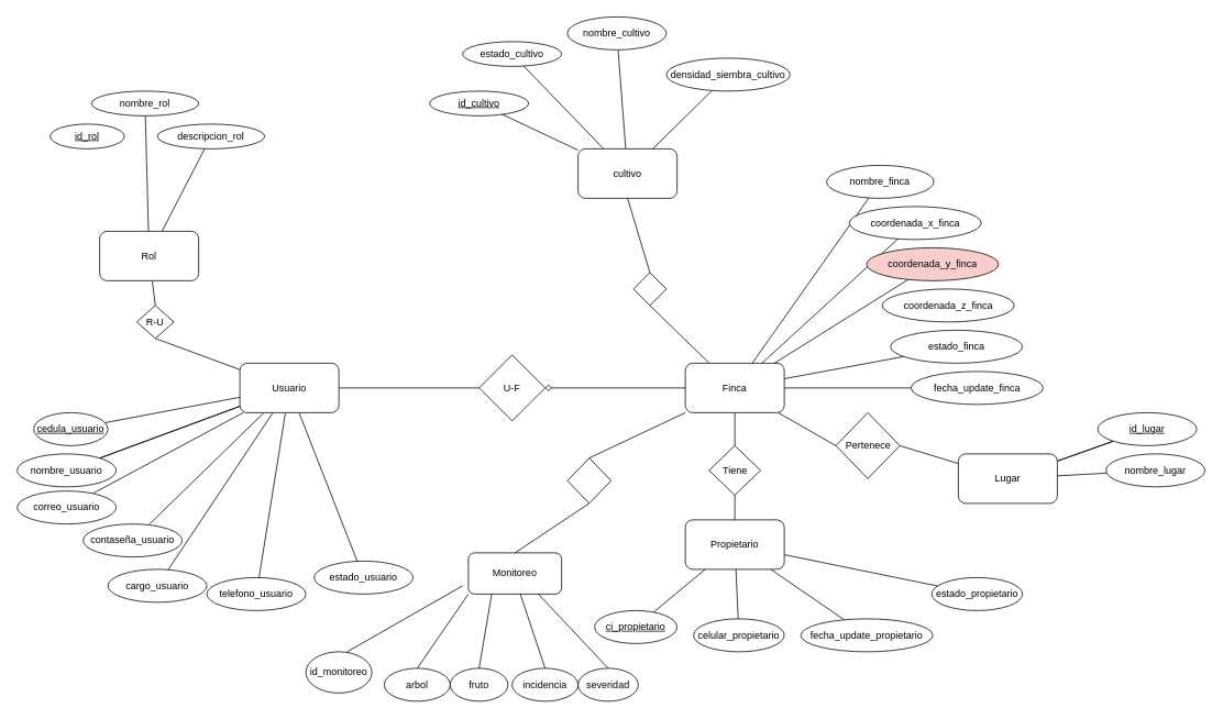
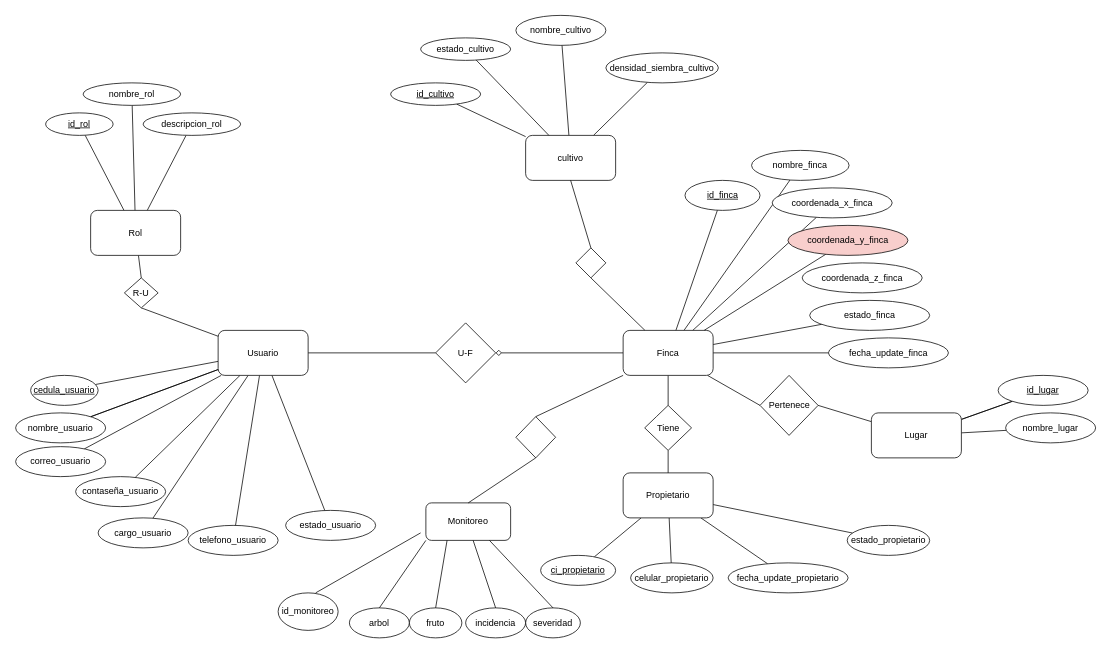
  <mxCell id="0" />
  <mxCell id="1" parent="0" />
  <mxCell id="2" value="" style="edgeStyle=none;rounded=0;orthogonalLoop=1;jettySize=auto;html=1;endArrow=none;endFill=0;" edge="1" parent="1" source="12" target="21"><mxGeometry relative="1" as="geometry" /></mxCell>
  <mxCell id="3" value="" style="edgeStyle=none;rounded=0;orthogonalLoop=1;jettySize=auto;html=1;endArrow=none;endFill=0;entryX=0.5;entryY=1;entryDx=0;entryDy=0;" edge="1" parent="1" source="12" target="22"><mxGeometry relative="1" as="geometry" /></mxCell>
  <mxCell id="4" value="" style="edgeStyle=none;rounded=0;orthogonalLoop=1;jettySize=auto;html=1;endArrow=none;endFill=0;" edge="1" parent="1" source="12" target="21"><mxGeometry relative="1" as="geometry" /></mxCell>
  <mxCell id="5" style="edgeStyle=none;rounded=0;orthogonalLoop=1;jettySize=auto;html=1;endArrow=none;endFill=0;" edge="1" parent="1" source="12" target="23"><mxGeometry relative="1" as="geometry" /></mxCell>
  <mxCell id="6" style="edgeStyle=none;rounded=0;orthogonalLoop=1;jettySize=auto;html=1;endArrow=none;endFill=0;" edge="1" parent="1" source="12" target="25"><mxGeometry relative="1" as="geometry" /></mxCell>
  <mxCell id="7" style="edgeStyle=none;rounded=0;orthogonalLoop=1;jettySize=auto;html=1;endArrow=none;endFill=0;" edge="1" parent="1" source="12" target="26"><mxGeometry relative="1" as="geometry" /></mxCell>
  <mxCell id="8" style="edgeStyle=none;rounded=0;orthogonalLoop=1;jettySize=auto;html=1;endArrow=none;endFill=0;" edge="1" parent="1" source="12" target="27"><mxGeometry relative="1" as="geometry" /></mxCell>
  <mxCell id="9" style="edgeStyle=none;rounded=0;orthogonalLoop=1;jettySize=auto;html=1;endArrow=none;endFill=0;" edge="1" parent="1" source="12" target="28"><mxGeometry relative="1" as="geometry" /></mxCell>
  <mxCell id="10" style="edgeStyle=none;rounded=0;orthogonalLoop=1;jettySize=auto;html=1;endArrow=none;endFill=0;" edge="1" parent="1" source="12" target="24"><mxGeometry relative="1" as="geometry" /></mxCell>
  <mxCell id="11" value="" style="edgeStyle=none;rounded=0;orthogonalLoop=1;jettySize=auto;html=1;endArrow=none;endFill=0;" edge="1" parent="1" source="12" target="76"><mxGeometry relative="1" as="geometry" /></mxCell>
  <mxCell id="12" value="Usuario" style="rounded=1;whiteSpace=wrap;html=1;" parent="1" vertex="1"><mxGeometry x="290" y="440" width="120" height="60" as="geometry" /></mxCell>
+ <mxCell id="13" style="rounded=0;orthogonalLoop=1;jettySize=auto;html=1;endArrow=none;endFill=0;" edge="1" parent="1" source="17" target="18"><mxGeometry relative="1" as="geometry" /></mxCell>
  <mxCell id="14" style="rounded=0;orthogonalLoop=1;jettySize=auto;html=1;endArrow=none;endFill=0;" edge="1" parent="1" source="17" target="20"><mxGeometry relative="1" as="geometry" /></mxCell>
  <mxCell id="15" style="edgeStyle=none;rounded=0;orthogonalLoop=1;jettySize=auto;html=1;endArrow=none;endFill=0;" edge="1" parent="1" source="17" target="19"><mxGeometry relative="1" as="geometry" /></mxCell>
  <mxCell id="16" style="edgeStyle=none;rounded=0;orthogonalLoop=1;jettySize=auto;html=1;entryX=0.5;entryY=0;entryDx=0;entryDy=0;endArrow=none;endFill=0;" edge="1" parent="1" source="17" target="22"><mxGeometry relative="1" as="geometry" /></mxCell>
  <mxCell id="17" value="Rol" style="rounded=1;whiteSpace=wrap;html=1;" vertex="1" parent="1"><mxGeometry x="120" y="280" width="120" height="60" as="geometry" /></mxCell>
  <mxCell id="18" value="&lt;u&gt;id_rol&lt;/u&gt;" style="ellipse;whiteSpace=wrap;html=1;" vertex="1" parent="1"><mxGeometry x="60" y="150" width="90" height="30" as="geometry" /></mxCell>
  <mxCell id="19" value="nombre_rol" style="ellipse;whiteSpace=wrap;html=1;" vertex="1" parent="1"><mxGeometry x="110" y="110" width="130" height="30" as="geometry" /></mxCell>
  <mxCell id="20" value="descripcion_rol" style="ellipse;whiteSpace=wrap;html=1;" vertex="1" parent="1"><mxGeometry x="190" y="150" width="130" height="30" as="geometry" /></mxCell>
  <mxCell id="21" value="nombre_usuario" style="ellipse;whiteSpace=wrap;html=1;rounded=1;" vertex="1" parent="1"><mxGeometry x="20" y="550" width="120" height="40" as="geometry" /></mxCell>
  <mxCell id="22" value="R-U" style="rhombus;whiteSpace=wrap;html=1;rounded=1;arcSize=0;" vertex="1" parent="1"><mxGeometry x="165" y="370" width="45" height="40" as="geometry" /></mxCell>
  <mxCell id="23" value="&lt;u&gt;cedula_usuario&lt;/u&gt;" style="ellipse;whiteSpace=wrap;html=1;rounded=1;" vertex="1" parent="1"><mxGeometry x="40" y="500" width="90" height="40" as="geometry" /></mxCell>
  <mxCell id="24" value="correo_usuario" style="ellipse;whiteSpace=wrap;html=1;rounded=1;" vertex="1" parent="1"><mxGeometry x="20" y="595" width="120" height="40" as="geometry" /></mxCell>
  <mxCell id="25" value="cargo_usuario" style="ellipse;whiteSpace=wrap;html=1;rounded=1;" vertex="1" parent="1"><mxGeometry x="130" y="690" width="120" height="40" as="geometry" /></mxCell>
  <mxCell id="26" value="telefono_usuario" style="ellipse;whiteSpace=wrap;html=1;rounded=1;" vertex="1" parent="1"><mxGeometry x="250" y="700" width="120" height="40" as="geometry" /></mxCell>
  <mxCell id="27" value="estado_usuario" style="ellipse;whiteSpace=wrap;html=1;rounded=1;" vertex="1" parent="1"><mxGeometry x="380" y="680" width="120" height="40" as="geometry" /></mxCell>
  <mxCell id="28" value="contaseña_usuario" style="ellipse;whiteSpace=wrap;html=1;rounded=1;" vertex="1" parent="1"><mxGeometry x="100" y="635" width="120" height="40" as="geometry" /></mxCell>
  <mxCell id="29" value="" style="edgeStyle=none;rounded=0;orthogonalLoop=1;jettySize=auto;html=1;endArrow=none;endFill=0;" edge="1" parent="1" source="32" target="33"><mxGeometry relative="1" as="geometry" /></mxCell>
  <mxCell id="30" style="edgeStyle=none;rounded=0;orthogonalLoop=1;jettySize=auto;html=1;endArrow=none;endFill=0;" edge="1" parent="1" source="32" target="34"><mxGeometry relative="1" as="geometry" /></mxCell>
  <mxCell id="31" style="edgeStyle=none;rounded=0;orthogonalLoop=1;jettySize=auto;html=1;endArrow=none;endFill=0;" edge="1" parent="1" source="32" target="35"><mxGeometry relative="1" as="geometry" /></mxCell>
  <mxCell id="32" value="cultivo" style="rounded=1;whiteSpace=wrap;html=1;" vertex="1" parent="1"><mxGeometry x="700" y="180" width="120" height="60" as="geometry" /></mxCell>
  <mxCell id="33" value="&lt;u&gt;id_cultivo&lt;/u&gt;" style="ellipse;whiteSpace=wrap;html=1;rounded=1;" vertex="1" parent="1"><mxGeometry x="520" y="110" width="120" height="30" as="geometry" /></mxCell>
  <mxCell id="34" value="nombre_cultivo" style="ellipse;whiteSpace=wrap;html=1;rounded=1;" vertex="1" parent="1"><mxGeometry x="687" y="20" width="120" height="40" as="geometry" /></mxCell>
  <mxCell id="35" value="densidad_siembra_cultivo" style="ellipse;whiteSpace=wrap;html=1;rounded=1;" vertex="1" parent="1"><mxGeometry x="807" y="70" width="150" height="40" as="geometry" /></mxCell>
+ <mxCell id="36" value="" style="edgeStyle=none;rounded=0;orthogonalLoop=1;jettySize=auto;html=1;endArrow=none;endFill=0;" edge="1" parent="1" source="46" target="47"><mxGeometry relative="1" as="geometry" /></mxCell>
  <mxCell id="37" style="edgeStyle=none;rounded=0;orthogonalLoop=1;jettySize=auto;html=1;endArrow=none;endFill=0;" edge="1" parent="1" source="46" target="48"><mxGeometry relative="1" as="geometry" /></mxCell>
  <mxCell id="38" value="" style="edgeStyle=none;rounded=0;orthogonalLoop=1;jettySize=auto;html=1;endArrow=none;endFill=0;entryX=0.5;entryY=0;entryDx=0;entryDy=0;" edge="1" parent="1" source="46" target="58"><mxGeometry relative="1" as="geometry" /></mxCell>
  <mxCell id="39" style="edgeStyle=none;rounded=0;orthogonalLoop=1;jettySize=auto;html=1;endArrow=none;endFill=0;" edge="1" parent="1" source="46" target="59"><mxGeometry relative="1" as="geometry" /></mxCell>
  <mxCell id="40" style="edgeStyle=none;rounded=0;orthogonalLoop=1;jettySize=auto;html=1;endArrow=none;endFill=0;" edge="1" parent="1" source="46" target="60"><mxGeometry relative="1" as="geometry" /></mxCell>
  <mxCell id="41" value="" style="edgeStyle=none;rounded=0;orthogonalLoop=1;jettySize=auto;html=1;endArrow=none;endFill=0;entryX=0.5;entryY=1;entryDx=0;entryDy=0;" edge="1" parent="1" source="46" target="63"><mxGeometry relative="1" as="geometry" /></mxCell>
  <mxCell id="42" style="edgeStyle=none;rounded=0;orthogonalLoop=1;jettySize=auto;html=1;endArrow=none;endFill=0;" edge="1" parent="1" source="46" target="64"><mxGeometry relative="1" as="geometry" /></mxCell>
  <mxCell id="43" value="" style="edgeStyle=none;rounded=0;orthogonalLoop=1;jettySize=auto;html=1;endArrow=none;endFill=0;entryX=0;entryY=0.5;entryDx=0;entryDy=0;" edge="1" parent="1" source="46" target="73"><mxGeometry relative="1" as="geometry" /></mxCell>
  <mxCell id="44" style="edgeStyle=none;rounded=0;orthogonalLoop=1;jettySize=auto;html=1;endArrow=diamond;endFill=0;entryX=1;entryY=0.5;entryDx=0;entryDy=0;" edge="1" parent="1" source="46" target="76"><mxGeometry relative="1" as="geometry"><mxPoint x="540" y="460" as="targetPoint" /></mxGeometry></mxCell>
  <mxCell id="45" style="edgeStyle=none;rounded=0;orthogonalLoop=1;jettySize=auto;html=1;endArrow=none;endFill=0;" edge="1" parent="1" source="46" target="77"><mxGeometry relative="1" as="geometry" /></mxCell>
  <mxCell id="46" value="Finca" style="rounded=1;whiteSpace=wrap;html=1;" vertex="1" parent="1"><mxGeometry x="830" y="440" width="120" height="60" as="geometry" /></mxCell>
+ <mxCell id="47" value="&lt;u&gt;id_finca&lt;/u&gt;" style="ellipse;whiteSpace=wrap;html=1;rounded=1;" vertex="1" parent="1"><mxGeometry x="912.5" y="240" width="100" height="40" as="geometry" /></mxCell>
  <mxCell id="48" value="nombre_finca" style="ellipse;whiteSpace=wrap;html=1;rounded=1;" vertex="1" parent="1"><mxGeometry x="1001.25" y="200" width="130" height="40" as="geometry" /></mxCell>
  <mxCell id="49" value="" style="edgeStyle=none;rounded=0;orthogonalLoop=1;jettySize=auto;html=1;endArrow=none;endFill=0;" edge="1" parent="1" source="54" target="55"><mxGeometry relative="1" as="geometry" /></mxCell>
  <mxCell id="50" style="edgeStyle=none;rounded=0;orthogonalLoop=1;jettySize=auto;html=1;endArrow=none;endFill=0;" edge="1" parent="1" source="54" target="57"><mxGeometry relative="1" as="geometry" /></mxCell>
  <mxCell id="51" style="edgeStyle=none;rounded=0;orthogonalLoop=1;jettySize=auto;html=1;endArrow=none;endFill=0;" edge="1" parent="1" source="54" target="56"><mxGeometry relative="1" as="geometry" /></mxCell>
  <mxCell id="52" style="edgeStyle=none;rounded=0;orthogonalLoop=1;jettySize=auto;html=1;entryX=0.5;entryY=1;entryDx=0;entryDy=0;endArrow=none;endFill=0;" edge="1" parent="1" source="54" target="58"><mxGeometry relative="1" as="geometry" /></mxCell>
  <mxCell id="53" style="edgeStyle=none;rounded=0;orthogonalLoop=1;jettySize=auto;html=1;endArrow=none;endFill=0;" edge="1" parent="1" source="54" target="65"><mxGeometry relative="1" as="geometry" /></mxCell>
  <mxCell id="54" value="Propietario" style="rounded=1;whiteSpace=wrap;html=1;" vertex="1" parent="1"><mxGeometry x="830" y="630" width="120" height="60" as="geometry" /></mxCell>
  <mxCell id="55" value="&lt;u&gt;ci_propietario&lt;/u&gt;" style="ellipse;whiteSpace=wrap;html=1;rounded=1;" vertex="1" parent="1"><mxGeometry x="720" y="740" width="100" height="40" as="geometry" /></mxCell>
  <mxCell id="56" value="fecha_update_propietario" style="ellipse;whiteSpace=wrap;html=1;rounded=1;" vertex="1" parent="1"><mxGeometry x="970" y="750" width="160" height="40" as="geometry" /></mxCell>
  <mxCell id="57" value="celular_propietario" style="ellipse;whiteSpace=wrap;html=1;rounded=1;" vertex="1" parent="1"><mxGeometry x="840" y="750" width="110" height="40" as="geometry" /></mxCell>
  <mxCell id="58" value="Tiene" style="rhombus;whiteSpace=wrap;html=1;rounded=1;arcSize=0;" vertex="1" parent="1"><mxGeometry x="858.75" y="540" width="62.5" height="60" as="geometry" /></mxCell>
  <mxCell id="59" value="coordenada_x_finca" style="ellipse;whiteSpace=wrap;html=1;rounded=1;" vertex="1" parent="1"><mxGeometry x="1028.75" y="250" width="160" height="40" as="geometry" /></mxCell>
  <mxCell id="60" value="coordenada_y_finca" style="ellipse;whiteSpace=wrap;html=1;rounded=1;fillColor=#f8cecc;" vertex="1" parent="1"><mxGeometry x="1049.75" y="300" width="160" height="40" as="geometry" /></mxCell>
  <mxCell id="61" value="coordenada_z_finca" style="ellipse;whiteSpace=wrap;html=1;rounded=1;" vertex="1" parent="1"><mxGeometry x="1068.75" y="350" width="160" height="40" as="geometry" /></mxCell>
  <mxCell id="62" style="edgeStyle=none;rounded=0;orthogonalLoop=1;jettySize=auto;html=1;endArrow=none;endFill=0;exitX=0.5;exitY=0;exitDx=0;exitDy=0;entryX=0.5;entryY=1;entryDx=0;entryDy=0;" edge="1" parent="1" source="63" target="32"><mxGeometry relative="1" as="geometry"><mxPoint x="787" y="280" as="targetPoint" /></mxGeometry></mxCell>
  <mxCell id="63" value="" style="rhombus;whiteSpace=wrap;html=1;rounded=1;arcSize=0;" vertex="1" parent="1"><mxGeometry x="767" y="330" width="40" height="40" as="geometry" /></mxCell>
  <mxCell id="64" value="estado_finca" style="ellipse;whiteSpace=wrap;html=1;rounded=1;" vertex="1" parent="1"><mxGeometry x="1078.75" y="400" width="160" height="40" as="geometry" /></mxCell>
  <mxCell id="65" value="estado_propietario" style="ellipse;whiteSpace=wrap;html=1;rounded=1;" vertex="1" parent="1"><mxGeometry x="1128.75" y="700" width="110" height="40" as="geometry" /></mxCell>
  <mxCell id="66" value="" style="edgeStyle=none;rounded=0;orthogonalLoop=1;jettySize=auto;html=1;endArrow=none;endFill=0;" edge="1" parent="1" source="70" target="71"><mxGeometry relative="1" as="geometry" /></mxCell>
  <mxCell id="67" value="" style="edgeStyle=none;rounded=0;orthogonalLoop=1;jettySize=auto;html=1;endArrow=none;endFill=0;" edge="1" parent="1" source="70" target="71"><mxGeometry relative="1" as="geometry" /></mxCell>
  <mxCell id="68" value="" style="edgeStyle=none;rounded=0;orthogonalLoop=1;jettySize=auto;html=1;endArrow=none;endFill=0;" edge="1" parent="1" source="70" target="72"><mxGeometry relative="1" as="geometry" /></mxCell>
  <mxCell id="69" style="edgeStyle=none;rounded=0;orthogonalLoop=1;jettySize=auto;html=1;entryX=1;entryY=0.5;entryDx=0;entryDy=0;endArrow=none;endFill=0;" edge="1" parent="1" source="70" target="73"><mxGeometry relative="1" as="geometry" /></mxCell>
  <mxCell id="70" value="Lugar" style="rounded=1;whiteSpace=wrap;html=1;" vertex="1" parent="1"><mxGeometry x="1161" y="550" width="120" height="60" as="geometry" /></mxCell>
  <mxCell id="71" value="&lt;u&gt;id_lugar&lt;/u&gt;" style="ellipse;whiteSpace=wrap;html=1;rounded=1;" vertex="1" parent="1"><mxGeometry x="1330" y="500" width="120" height="40" as="geometry" /></mxCell>
  <mxCell id="72" value="nombre_lugar" style="ellipse;whiteSpace=wrap;html=1;rounded=1;" vertex="1" parent="1"><mxGeometry x="1340" y="550" width="120" height="40" as="geometry" /></mxCell>
  <mxCell id="73" value="Pertenece" style="rhombus;whiteSpace=wrap;html=1;rounded=1;arcSize=0;" vertex="1" parent="1"><mxGeometry x="1012.5" y="500" width="77.5" height="80" as="geometry" /></mxCell>
  <mxCell id="74" style="edgeStyle=none;rounded=0;orthogonalLoop=1;jettySize=auto;html=1;endArrow=none;endFill=0;" edge="1" parent="1" source="75" target="32"><mxGeometry relative="1" as="geometry" /></mxCell>
  <mxCell id="75" value="estado_cultivo" style="ellipse;whiteSpace=wrap;html=1;rounded=1;" vertex="1" parent="1"><mxGeometry x="560" y="50" width="120" height="30" as="geometry" /></mxCell>
  <mxCell id="76" value="U-F" style="rhombus;whiteSpace=wrap;html=1;rounded=1;arcSize=0;" vertex="1" parent="1"><mxGeometry x="580" y="430" width="80" height="80" as="geometry" /></mxCell>
  <mxCell id="77" value="fecha_update_finca" style="ellipse;whiteSpace=wrap;html=1;rounded=1;" vertex="1" parent="1"><mxGeometry x="1103.75" y="450" width="160" height="40" as="geometry" /></mxCell>
  <mxCell id="78" value="" style="rhombus;whiteSpace=wrap;html=1;" vertex="1" parent="1"><mxGeometry x="687" y="555" width="53" height="55" as="geometry" /></mxCell>
  <mxCell id="79" value="" style="endArrow=none;html=1;entryX=0;entryY=1;entryDx=0;entryDy=0;exitX=0.5;exitY=0;exitDx=0;exitDy=0;" edge="1" parent="1" source="78" target="46"><mxGeometry width="50" height="50" relative="1" as="geometry"><mxPoint x="630" y="470" as="sourcePoint" /><mxPoint x="680" y="420" as="targetPoint" /></mxGeometry></mxCell>
  <mxCell id="80" value="Monitoreo" style="rounded=1;whiteSpace=wrap;html=1;" vertex="1" parent="1"><mxGeometry x="567" y="670" width="113" height="50" as="geometry" /></mxCell>
  <mxCell id="81" value="" style="endArrow=none;html=1;entryX=0.5;entryY=1;entryDx=0;entryDy=0;exitX=0.5;exitY=0;exitDx=0;exitDy=0;" edge="1" parent="1" source="80" target="78"><mxGeometry width="50" height="50" relative="1" as="geometry"><mxPoint x="630" y="470" as="sourcePoint" /><mxPoint x="680" y="420" as="targetPoint" /></mxGeometry></mxCell>
  <mxCell id="82" value="arbol" style="ellipse;whiteSpace=wrap;html=1;" vertex="1" parent="1"><mxGeometry x="465" y="810" width="80" height="40" as="geometry" /></mxCell>
  <mxCell id="83" value="fruto" style="ellipse;whiteSpace=wrap;html=1;" vertex="1" parent="1"><mxGeometry x="545" y="810" width="70" height="40" as="geometry" /></mxCell>
  <mxCell id="84" value="incidencia" style="ellipse;whiteSpace=wrap;html=1;" vertex="1" parent="1"><mxGeometry x="620" y="810" width="80" height="40" as="geometry" /></mxCell>
  <mxCell id="85" value="severidad" style="ellipse;whiteSpace=wrap;html=1;" vertex="1" parent="1"><mxGeometry x="700" y="810" width="73" height="40" as="geometry" /></mxCell>
  <mxCell id="86" value="" style="endArrow=none;html=1;entryX=0.5;entryY=0;entryDx=0;entryDy=0;exitX=0;exitY=1;exitDx=0;exitDy=0;" edge="1" parent="1" source="80" target="82"><mxGeometry width="50" height="50" relative="1" as="geometry"><mxPoint x="630" y="670" as="sourcePoint" /><mxPoint x="680" y="620" as="targetPoint" /></mxGeometry></mxCell>
  <mxCell id="87" value="" style="endArrow=none;html=1;entryX=0.5;entryY=0;entryDx=0;entryDy=0;exitX=0.25;exitY=1;exitDx=0;exitDy=0;" edge="1" parent="1" source="80" target="83"><mxGeometry width="50" height="50" relative="1" as="geometry"><mxPoint x="630" y="670" as="sourcePoint" /><mxPoint x="680" y="620" as="targetPoint" /></mxGeometry></mxCell>
  <mxCell id="88" value="" style="endArrow=none;html=1;entryX=0.5;entryY=0;entryDx=0;entryDy=0;" edge="1" parent="1" target="84"><mxGeometry width="50" height="50" relative="1" as="geometry"><mxPoint x="630" y="720" as="sourcePoint" /><mxPoint x="680" y="620" as="targetPoint" /></mxGeometry></mxCell>
  <mxCell id="89" value="" style="endArrow=none;html=1;entryX=0.5;entryY=0;entryDx=0;entryDy=0;exitX=0.75;exitY=1;exitDx=0;exitDy=0;" edge="1" parent="1" source="80" target="85"><mxGeometry width="50" height="50" relative="1" as="geometry"><mxPoint x="630" y="670" as="sourcePoint" /><mxPoint x="680" y="620" as="targetPoint" /></mxGeometry></mxCell>
  <mxCell id="90" value="" style="endArrow=none;html=1;" edge="1" parent="1"><mxGeometry width="50" height="50" relative="1" as="geometry"><mxPoint x="560" y="710" as="sourcePoint" /><mxPoint x="420" y="790" as="targetPoint" /></mxGeometry></mxCell>
  <mxCell id="91" value="id_monitoreo" style="ellipse;whiteSpace=wrap;html=1;" vertex="1" parent="1"><mxGeometry x="370" y="790" width="80" height="50" as="geometry" /></mxCell>
